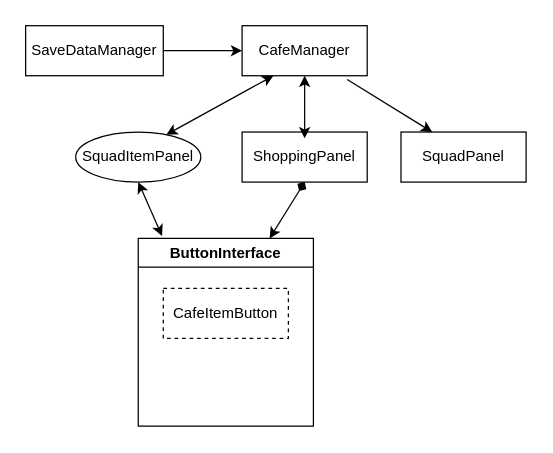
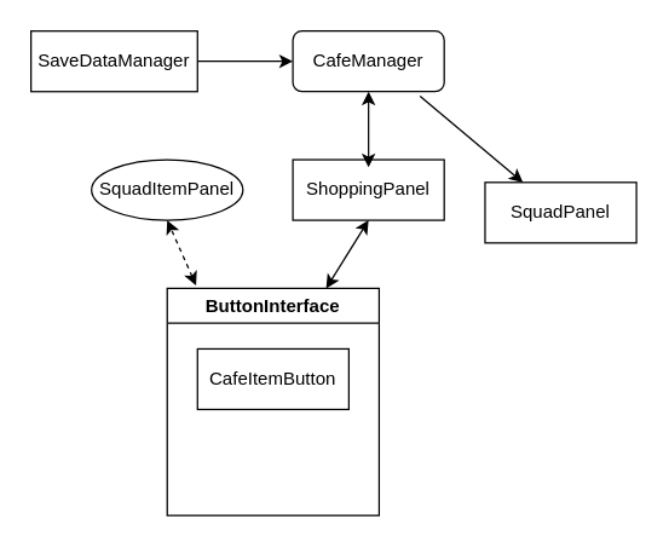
  <mxCell id="0" />
  <mxCell id="1" parent="0" />
- <mxCell id="2" value="CafeManager" style="rounded=0;whiteSpace=wrap;html=1;" vertex="1" parent="1"><mxGeometry x="193" y="20" width="100" height="40" as="geometry" /></mxCell>
+ <mxCell id="2" value="CafeManager" style="whiteSpace=wrap;html=1;rounded=1;" vertex="1" parent="1"><mxGeometry x="193" y="20" width="100" height="40" as="geometry" /></mxCell>
  <mxCell id="3" value="ShoppingPanel" style="rounded=0;whiteSpace=wrap;html=1;" vertex="1" parent="1"><mxGeometry x="193" y="105" width="100" height="40" as="geometry" /></mxCell>
  <mxCell id="4" value="" style="endArrow=classic;startArrow=classic;html=1;rounded=0;entryX=0.5;entryY=1;entryDx=0;entryDy=0;" edge="1" parent="1" target="2"><mxGeometry width="50" height="50" relative="1" as="geometry"><mxPoint x="243" y="110" as="sourcePoint" /><mxPoint x="300" y="110" as="targetPoint" /></mxGeometry></mxCell>
  <mxCell id="5" value="SquadItemPanel" style="ellipse;whiteSpace=wrap;html=1;" vertex="1" parent="1"><mxGeometry x="60" y="105" width="100" height="40" as="geometry" /></mxCell>
- <mxCell id="6" value="" style="endArrow=classic;startArrow=classic;html=1;rounded=0;entryX=0.25;entryY=1;entryDx=0;entryDy=0;exitX=0.75;exitY=0;exitDx=0;exitDy=0;" edge="1" parent="1" source="5" target="2"><mxGeometry width="50" height="50" relative="1" as="geometry"><mxPoint x="250" y="160" as="sourcePoint" /><mxPoint x="300" y="110" as="targetPoint" /></mxGeometry></mxCell>
- <mxCell id="7" value="SquadPanel" style="rounded=0;whiteSpace=wrap;html=1;" vertex="1" parent="1"><mxGeometry x="320" y="105" width="100" height="40" as="geometry" /></mxCell>
+ <mxCell id="7" value="SquadPanel" style="rounded=0;whiteSpace=wrap;html=1;" vertex="1" parent="1"><mxGeometry x="320" y="120" width="100" height="40" as="geometry" /></mxCell>
  <mxCell id="8" value="" style="endArrow=none;startArrow=classic;html=1;rounded=0;entryX=0.84;entryY=1.075;entryDx=0;entryDy=0;entryPerimeter=0;exitX=0.25;exitY=0;exitDx=0;exitDy=0;" edge="1" parent="1" source="7" target="2"><mxGeometry width="50" height="50" relative="1" as="geometry"><mxPoint x="250" y="160" as="sourcePoint" /><mxPoint x="300" y="110" as="targetPoint" /></mxGeometry></mxCell>
  <mxCell id="9" value="ButtonInterface" style="swimlane;" vertex="1" parent="1"><mxGeometry x="110" y="190" width="140" height="150" as="geometry" /></mxCell>
- <mxCell id="10" value="CafeItemButton" style="rounded=0;whiteSpace=wrap;html=1;dashed=1;" vertex="1" parent="9"><mxGeometry x="20" y="40" width="100" height="40" as="geometry" /></mxCell>
- <mxCell id="11" value="" style="endArrow=diamond;startArrow=classic;html=1;rounded=0;exitX=0.75;exitY=0;exitDx=0;exitDy=0;entryX=0.5;entryY=1;entryDx=0;entryDy=0;" edge="1" parent="1" source="9" target="3"><mxGeometry width="50" height="50" relative="1" as="geometry"><mxPoint x="250" y="160" as="sourcePoint" /><mxPoint x="300" y="110" as="targetPoint" /></mxGeometry></mxCell>
- <mxCell id="12" value="" style="endArrow=classic;startArrow=classic;html=1;rounded=0;exitX=0.136;exitY=-0.013;exitDx=0;exitDy=0;exitPerimeter=0;entryX=0.5;entryY=1;entryDx=0;entryDy=0;" edge="1" parent="1" source="9" target="5"><mxGeometry width="50" height="50" relative="1" as="geometry"><mxPoint x="250" y="160" as="sourcePoint" /><mxPoint x="300" y="110" as="targetPoint" /></mxGeometry></mxCell>
+ <mxCell id="10" value="CafeItemButton" style="rounded=0;whiteSpace=wrap;html=1;" vertex="1" parent="9"><mxGeometry x="20" y="40" width="100" height="40" as="geometry" /></mxCell>
+ <mxCell id="11" value="" style="endArrow=classic;startArrow=classic;html=1;rounded=0;exitX=0.75;exitY=0;exitDx=0;exitDy=0;entryX=0.5;entryY=1;entryDx=0;entryDy=0;" edge="1" parent="1" source="9" target="3"><mxGeometry width="50" height="50" relative="1" as="geometry"><mxPoint x="250" y="160" as="sourcePoint" /><mxPoint x="300" y="110" as="targetPoint" /></mxGeometry></mxCell>
+ <mxCell id="12" value="" style="endArrow=classic;startArrow=classic;html=1;rounded=0;exitX=0.136;exitY=-0.013;exitDx=0;exitDy=0;exitPerimeter=0;entryX=0.5;entryY=1;entryDx=0;entryDy=0;dashed=1;" edge="1" parent="1" source="9" target="5"><mxGeometry width="50" height="50" relative="1" as="geometry"><mxPoint x="250" y="160" as="sourcePoint" /><mxPoint x="300" y="110" as="targetPoint" /></mxGeometry></mxCell>
  <mxCell id="13" value="SaveDataManager" style="rounded=0;whiteSpace=wrap;html=1;" vertex="1" parent="1"><mxGeometry x="20" y="20" width="110" height="40" as="geometry" /></mxCell>
  <mxCell id="14" value="" style="endArrow=classic;html=1;rounded=0;" edge="1" parent="1" target="2"><mxGeometry width="50" height="50" relative="1" as="geometry"><mxPoint x="130" y="40" as="sourcePoint" /><mxPoint x="190" y="40" as="targetPoint" /></mxGeometry></mxCell>
